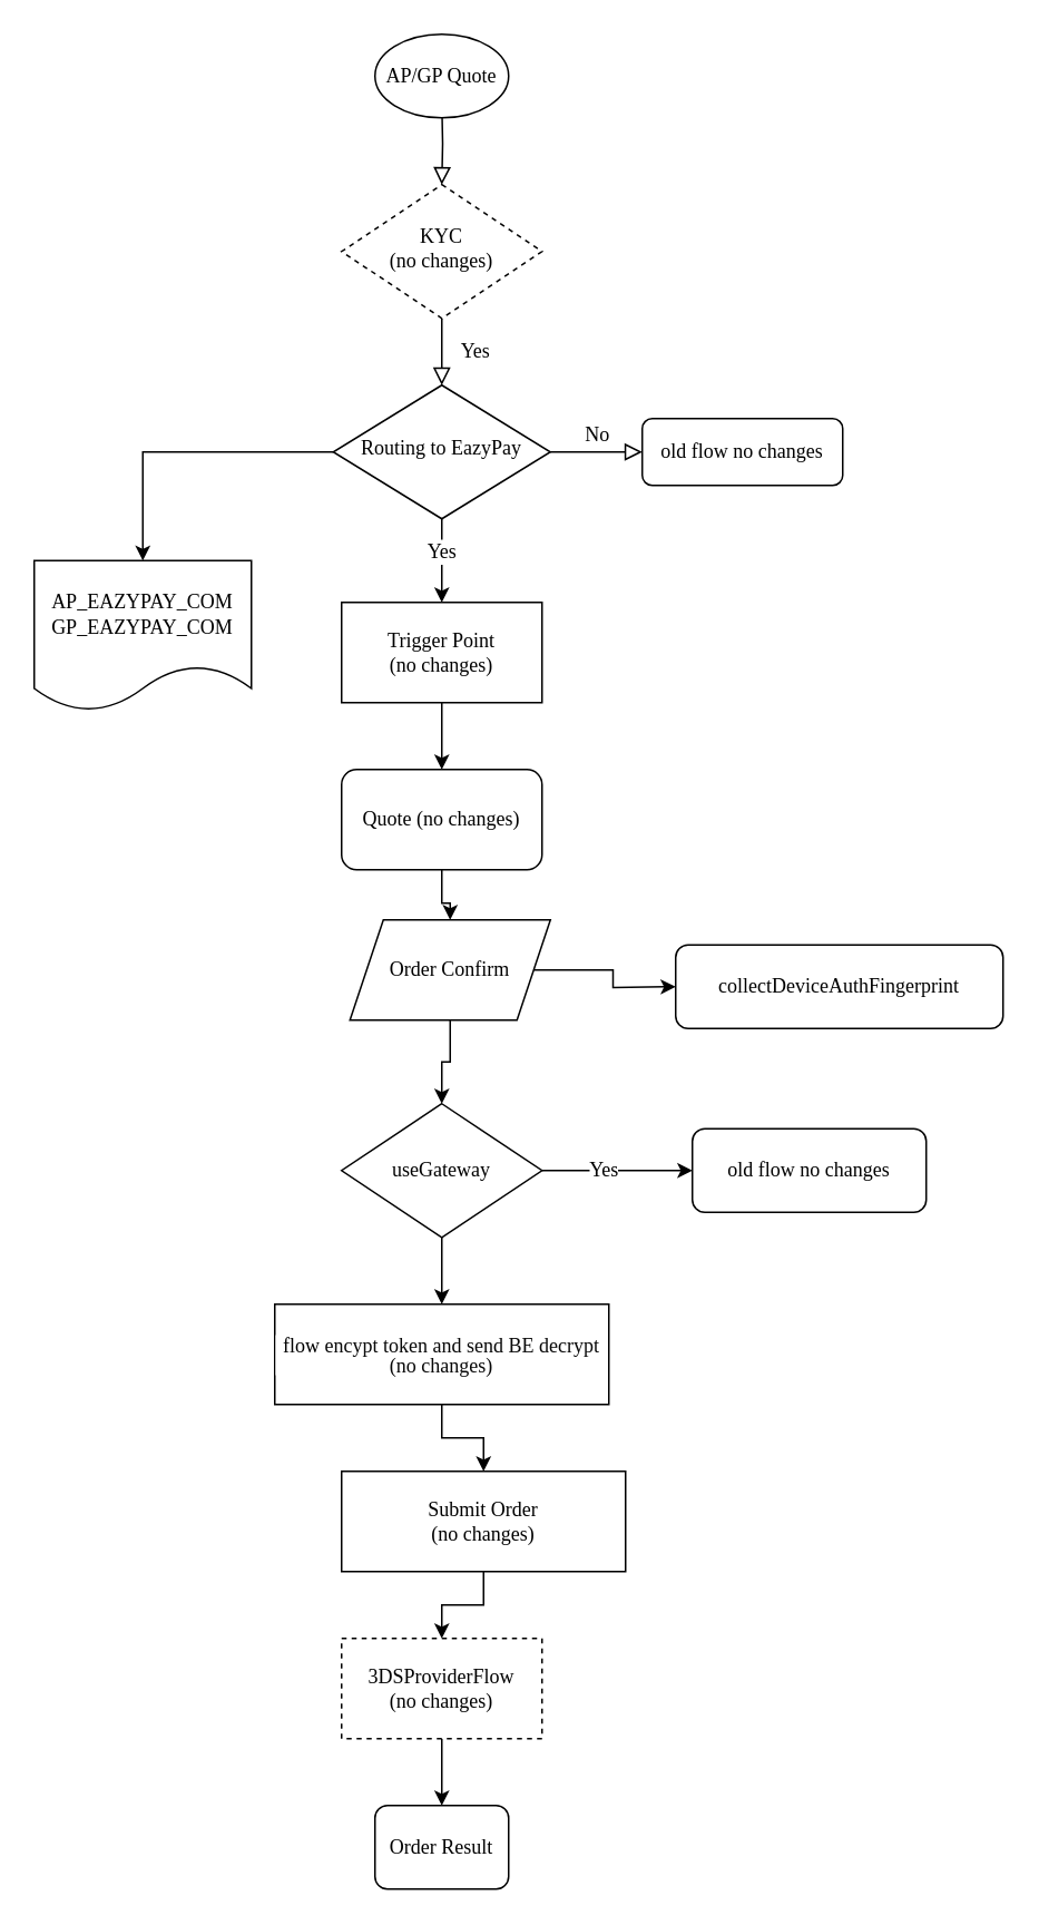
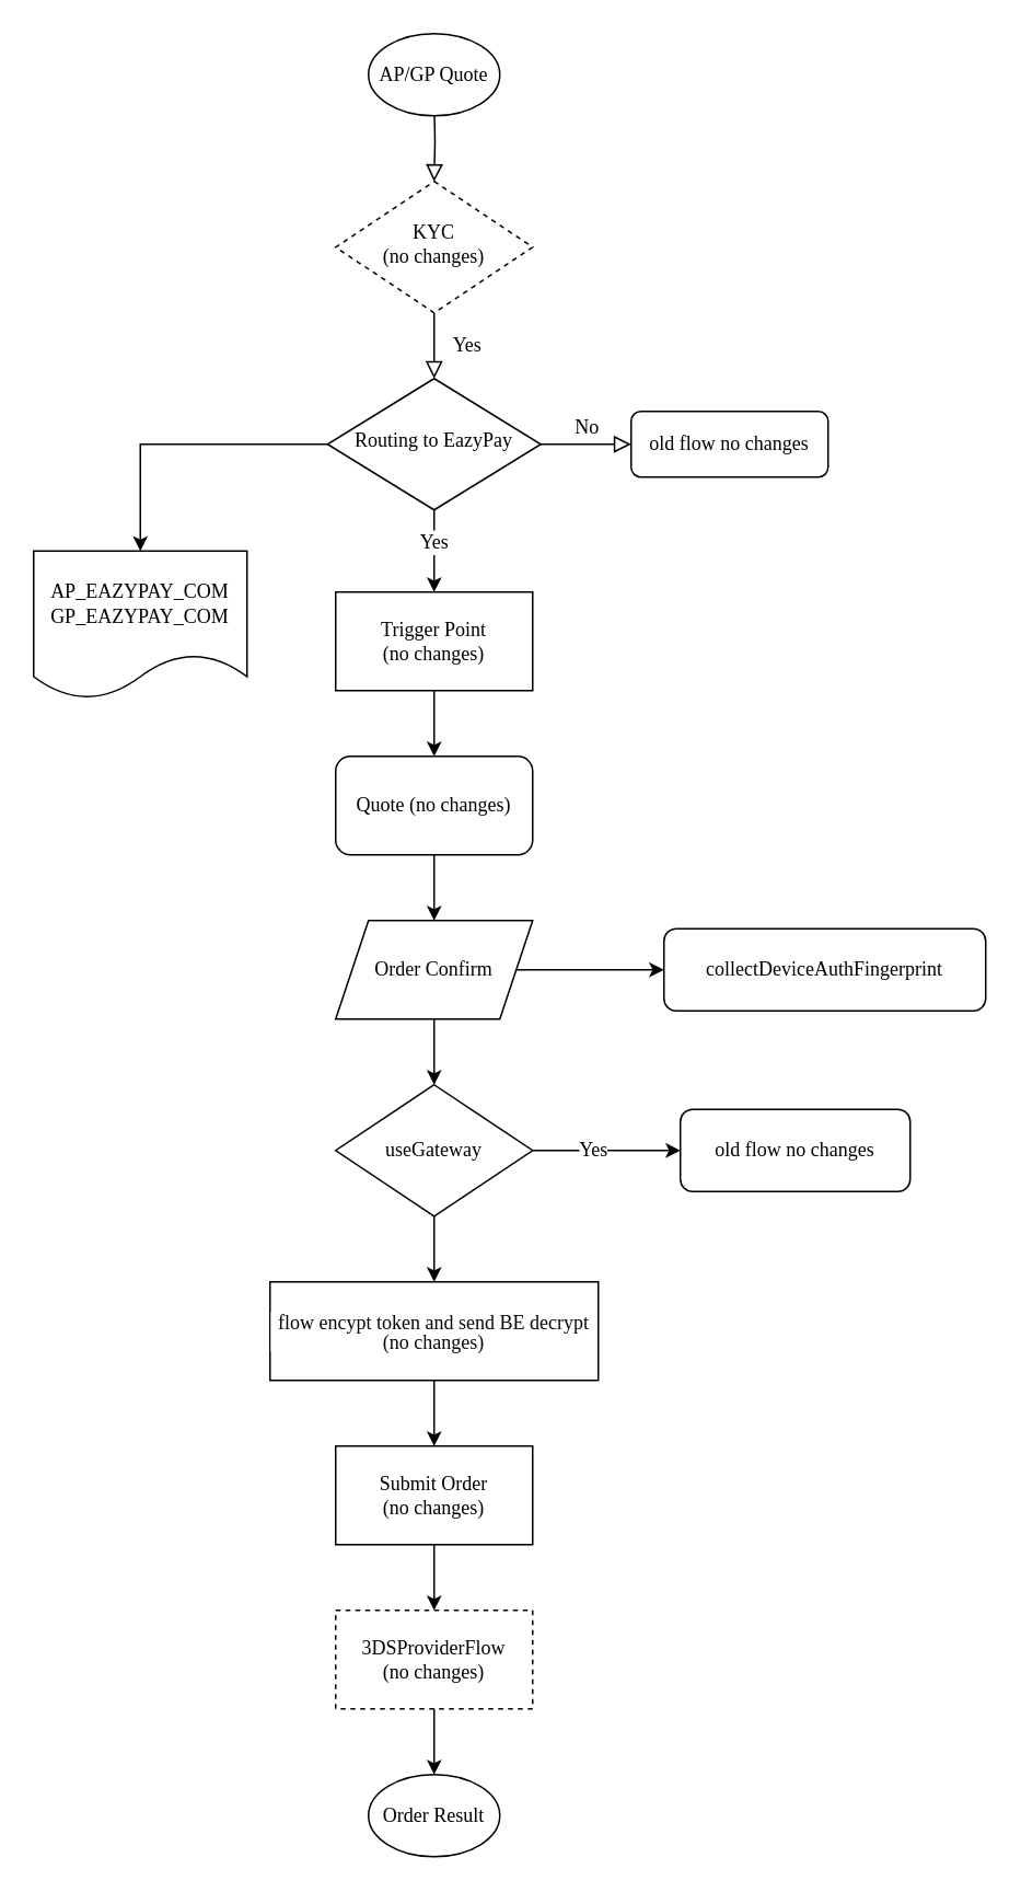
  <mxCell id="0" />
  <mxCell id="1" parent="0" />
  <mxCell id="2" value="" style="rounded=0;html=1;jettySize=auto;orthogonalLoop=1;fontSize=12;endArrow=block;endFill=0;endSize=8;strokeWidth=1;shadow=0;labelBackgroundColor=none;edgeStyle=orthogonalEdgeStyle;fontFamily=Comic Sans MS;" parent="1" target="4" edge="1"><mxGeometry relative="1" as="geometry"><mxPoint x="264" y="60" as="sourcePoint" /></mxGeometry></mxCell>
  <mxCell id="3" value="Yes" style="rounded=0;html=1;jettySize=auto;orthogonalLoop=1;fontSize=12;endArrow=block;endFill=0;endSize=8;strokeWidth=1;shadow=0;labelBackgroundColor=none;edgeStyle=orthogonalEdgeStyle;fontFamily=Comic Sans MS;" parent="1" source="4" target="9" edge="1"><mxGeometry y="20" relative="1" as="geometry"><mxPoint as="offset" /></mxGeometry></mxCell>
  <mxCell id="4" value="KYC&lt;div&gt;&lt;span style=&quot;text-wrap-mode: nowrap;&quot;&gt;(no changes)&lt;/span&gt;&lt;/div&gt;" style="rhombus;whiteSpace=wrap;html=1;shadow=0;fontFamily=Comic Sans MS;fontSize=12;align=center;strokeWidth=1;spacing=6;spacingTop=-4;dashed=1;" parent="1" vertex="1"><mxGeometry x="204" y="110" width="120" height="80" as="geometry" /></mxCell>
  <mxCell id="5" value="No" style="edgeStyle=orthogonalEdgeStyle;rounded=0;html=1;jettySize=auto;orthogonalLoop=1;fontSize=12;endArrow=block;endFill=0;endSize=8;strokeWidth=1;shadow=0;labelBackgroundColor=none;fontFamily=Comic Sans MS;" parent="1" source="9" target="10" edge="1"><mxGeometry y="10" relative="1" as="geometry"><mxPoint as="offset" /></mxGeometry></mxCell>
  <mxCell id="6" value="" style="edgeStyle=orthogonalEdgeStyle;rounded=0;orthogonalLoop=1;jettySize=auto;html=1;fontSize=12;fontFamily=Comic Sans MS;" edge="1" parent="1" source="9" target="15"><mxGeometry relative="1" as="geometry" /></mxCell>
  <mxCell id="7" value="" style="edgeStyle=orthogonalEdgeStyle;rounded=0;orthogonalLoop=1;jettySize=auto;html=1;fontSize=12;fontFamily=Comic Sans MS;" edge="1" parent="1" source="9" target="12"><mxGeometry relative="1" as="geometry" /></mxCell>
  <mxCell id="8" value="Yes" style="edgeLabel;html=1;align=center;verticalAlign=middle;resizable=0;points=[];fontSize=12;fontFamily=Comic Sans MS;" vertex="1" connectable="0" parent="7"><mxGeometry x="-0.24" y="-1" relative="1" as="geometry"><mxPoint as="offset" /></mxGeometry></mxCell>
  <mxCell id="9" value="Routing to EazyPay" style="rhombus;whiteSpace=wrap;html=1;shadow=0;fontFamily=Comic Sans MS;fontSize=12;align=center;strokeWidth=1;spacing=6;spacingTop=-4;" parent="1" vertex="1"><mxGeometry x="199" y="230" width="130" height="80" as="geometry" /></mxCell>
  <mxCell id="10" value="old flow n&lt;span style=&quot;text-wrap-mode: nowrap;&quot;&gt;o changes&lt;/span&gt;" style="rounded=1;whiteSpace=wrap;html=1;fontSize=12;glass=0;strokeWidth=1;shadow=0;fontFamily=Comic Sans MS;" parent="1" vertex="1"><mxGeometry x="384" y="250" width="120" height="40" as="geometry" /></mxCell>
  <mxCell id="11" value="" style="edgeStyle=orthogonalEdgeStyle;rounded=0;orthogonalLoop=1;jettySize=auto;html=1;fontSize=12;fontFamily=Comic Sans MS;" edge="1" parent="1" source="12" target="14"><mxGeometry relative="1" as="geometry" /></mxCell>
  <mxCell id="12" value="Trigger Point (n&lt;span style=&quot;text-wrap-mode: nowrap;&quot;&gt;o changes&lt;/span&gt;)" style="rounded=0;whiteSpace=wrap;html=1;fontSize=12;fontFamily=Comic Sans MS;" vertex="1" parent="1"><mxGeometry x="204" y="360" width="120" height="60" as="geometry" /></mxCell>
  <mxCell id="13" value="" style="edgeStyle=orthogonalEdgeStyle;rounded=0;orthogonalLoop=1;jettySize=auto;html=1;fontSize=12;fontFamily=Comic Sans MS;" edge="1" parent="1" source="14" target="25"><mxGeometry relative="1" as="geometry" /></mxCell>
  <mxCell id="14" value="Quote (n&lt;span style=&quot;text-wrap-mode: nowrap;&quot;&gt;o changes&lt;/span&gt;)" style="whiteSpace=wrap;html=1;fontSize=12;fontFamily=Comic Sans MS;rounded=1;" vertex="1" parent="1"><mxGeometry x="204" y="460" width="120" height="60" as="geometry" /></mxCell>
  <mxCell id="15" value="&lt;span style=&quot;text-wrap-mode: nowrap; text-align: left; background-color: rgb(255, 255, 255);&quot;&gt;AP_EAZYPAY_COM&lt;/span&gt;&lt;div style=&quot;text-wrap-mode: nowrap;&quot;&gt;&lt;span style=&quot;text-align: left; background-color: rgb(255, 255, 255);&quot;&gt;GP_EAZYPAY_COM&lt;/span&gt;&lt;/div&gt;" style="shape=document;whiteSpace=wrap;html=1;boundedLbl=1;fontSize=12;fontFamily=Comic Sans MS;" vertex="1" parent="1"><mxGeometry x="20" y="335" width="130" height="90" as="geometry" /></mxCell>
  <mxCell id="16" value="" style="edgeStyle=orthogonalEdgeStyle;rounded=0;orthogonalLoop=1;jettySize=auto;html=1;fontSize=12;fontFamily=Comic Sans MS;" edge="1" parent="1" source="19" target="20"><mxGeometry relative="1" as="geometry" /></mxCell>
  <mxCell id="17" value="Yes" style="edgeLabel;html=1;align=center;verticalAlign=middle;resizable=0;points=[];fontSize=12;fontFamily=Comic Sans MS;" vertex="1" connectable="0" parent="16"><mxGeometry x="-0.2" y="1" relative="1" as="geometry"><mxPoint as="offset" /></mxGeometry></mxCell>
  <mxCell id="18" value="" style="edgeStyle=orthogonalEdgeStyle;rounded=0;orthogonalLoop=1;jettySize=auto;html=1;fontSize=12;fontFamily=Comic Sans MS;" edge="1" parent="1" source="19" target="22"><mxGeometry relative="1" as="geometry" /></mxCell>
  <mxCell id="19" value="useGateway" style="rhombus;whiteSpace=wrap;html=1;rounded=0;fontSize=12;fontFamily=Comic Sans MS;" vertex="1" parent="1"><mxGeometry x="204" y="660" width="120" height="80" as="geometry" /></mxCell>
  <mxCell id="20" value="old flow n&lt;span style=&quot;text-wrap-mode: nowrap;&quot;&gt;o changes&lt;/span&gt;" style="rounded=1;whiteSpace=wrap;html=1;fontSize=12;glass=0;strokeWidth=1;shadow=0;fontFamily=Comic Sans MS;" vertex="1" parent="1"><mxGeometry x="414" y="675" width="140" height="50" as="geometry" /></mxCell>
  <mxCell id="21" value="" style="edgeStyle=orthogonalEdgeStyle;rounded=0;orthogonalLoop=1;jettySize=auto;html=1;fontSize=12;fontFamily=Comic Sans MS;" edge="1" parent="1" source="22" target="28"><mxGeometry relative="1" as="geometry" /></mxCell>
  <mxCell id="22" value="&lt;div style=&quot;background-color: rgb(255, 255, 255); color: rgb(8, 8, 8);&quot;&gt;&lt;div style=&quot;line-height: 100%;&quot;&gt;&lt;div style=&quot;text-align: center;&quot;&gt;&lt;span style=&quot;color: rgb(0, 0, 0); text-align: left; white-space: normal;&quot;&gt;flow&amp;nbsp;&lt;/span&gt;&lt;font&gt;&lt;span style=&quot;white-space: normal;&quot;&gt;encypt token and send BE&amp;nbsp;decrypt (no changes)&lt;/span&gt;&lt;/font&gt;&lt;/div&gt;&lt;/div&gt;&lt;/div&gt;" style="html=1;rounded=0;align=center;whiteSpace=wrap;fontSize=12;fontFamily=Comic Sans MS;" vertex="1" parent="1"><mxGeometry x="164" y="780" width="200" height="60" as="geometry" /></mxCell>
  <mxCell id="23" value="" style="edgeStyle=orthogonalEdgeStyle;rounded=0;orthogonalLoop=1;jettySize=auto;html=1;fontSize=12;fontFamily=Comic Sans MS;" edge="1" parent="1" source="25"><mxGeometry relative="1" as="geometry"><mxPoint x="404" y="590" as="targetPoint" /></mxGeometry></mxCell>
  <mxCell id="24" value="" style="edgeStyle=orthogonalEdgeStyle;rounded=0;orthogonalLoop=1;jettySize=auto;html=1;fontSize=12;fontFamily=Comic Sans MS;" edge="1" parent="1" source="25" target="19"><mxGeometry relative="1" as="geometry" /></mxCell>
- <mxCell id="25" value="Order Confirm" style="shape=parallelogram;perimeter=parallelogramPerimeter;whiteSpace=wrap;html=1;fixedSize=1;fontSize=12;fontFamily=Comic Sans MS;" vertex="1" parent="1"><mxGeometry x="209" y="550" width="120" height="60" as="geometry" /></mxCell>
+ <mxCell id="25" value="Order Confirm" style="shape=parallelogram;perimeter=parallelogramPerimeter;whiteSpace=wrap;html=1;fixedSize=1;fontSize=12;fontFamily=Comic Sans MS;" vertex="1" parent="1"><mxGeometry x="204" y="560" width="120" height="60" as="geometry" /></mxCell>
  <mxCell id="26" value="&lt;div style=&quot;text-align: left;&quot;&gt;&lt;font&gt;collectDeviceAuthFingerprint&lt;/font&gt;&lt;/div&gt;" style="rounded=1;whiteSpace=wrap;html=1;fontSize=12;fontFamily=Comic Sans MS;" vertex="1" parent="1"><mxGeometry x="404" y="565" width="196" height="50" as="geometry" /></mxCell>
  <mxCell id="27" value="" style="edgeStyle=orthogonalEdgeStyle;rounded=0;orthogonalLoop=1;jettySize=auto;html=1;fontSize=12;fontFamily=Comic Sans MS;" edge="1" parent="1" source="28" target="30"><mxGeometry relative="1" as="geometry" /></mxCell>
- <mxCell id="28" value="Submit Order&lt;br&gt;(no changes)" style="whiteSpace=wrap;html=1;rounded=0;fontSize=12;fontFamily=Comic Sans MS;" vertex="1" parent="1"><mxGeometry x="204" y="880" width="170" height="60" as="geometry" /></mxCell>
+ <mxCell id="28" value="Submit Order&lt;br&gt;(no changes)" style="whiteSpace=wrap;html=1;rounded=0;fontSize=12;fontFamily=Comic Sans MS;" vertex="1" parent="1"><mxGeometry x="204" y="880" width="120" height="60" as="geometry" /></mxCell>
  <mxCell id="29" value="" style="edgeStyle=orthogonalEdgeStyle;rounded=0;orthogonalLoop=1;jettySize=auto;html=1;fontSize=12;fontFamily=Comic Sans MS;" edge="1" parent="1" source="30" target="31"><mxGeometry relative="1" as="geometry" /></mxCell>
  <mxCell id="30" value="3DSProviderFlow&lt;br&gt;(no changes)" style="whiteSpace=wrap;html=1;rounded=0;fontSize=12;fontFamily=Comic Sans MS;dashed=1;" vertex="1" parent="1"><mxGeometry x="204" y="980" width="120" height="60" as="geometry" /></mxCell>
- <mxCell id="31" value="Order Result" style="whiteSpace=wrap;html=1;fontSize=12;fontFamily=Comic Sans MS;rounded=1;" vertex="1" parent="1"><mxGeometry x="224" y="1080" width="80" height="50" as="geometry" /></mxCell>
+ <mxCell id="31" value="Order Result" style="ellipse;whiteSpace=wrap;html=1;rounded=0;fontSize=12;fontFamily=Comic Sans MS;" vertex="1" parent="1"><mxGeometry x="224" y="1080" width="80" height="50" as="geometry" /></mxCell>
  <mxCell id="32" value="AP/GP Quote" style="ellipse;whiteSpace=wrap;html=1;rounded=0;fontSize=12;fontFamily=Comic Sans MS;" vertex="1" parent="1"><mxGeometry x="224" y="20" width="80" height="50" as="geometry" /></mxCell>
